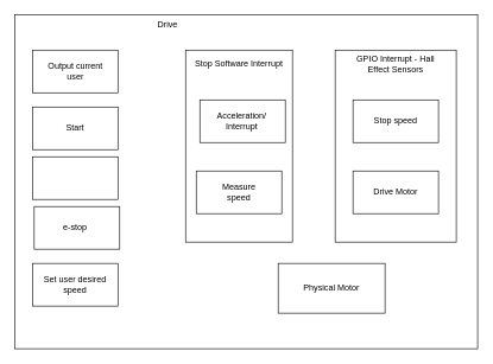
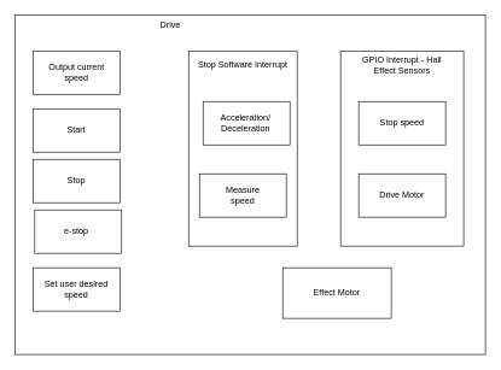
  <mxCell id="0" />
  <mxCell id="1" parent="0" />
  <mxCell id="2" value="" style="rounded=0;whiteSpace=wrap;html=1;" vertex="1" parent="1"><mxGeometry x="20" y="20" width="650" height="470" as="geometry" /></mxCell>
  <mxCell id="3" value="" style="group" vertex="1" connectable="0" parent="1"><mxGeometry x="260" y="70" width="150" height="270" as="geometry" /></mxCell>
  <mxCell id="4" value="" style="rounded=0;whiteSpace=wrap;html=1;" vertex="1" parent="3"><mxGeometry width="150" height="270" as="geometry" /></mxCell>
  <mxCell id="5" value="Stop Software Interrupt" style="text;html=1;strokeColor=none;fillColor=none;align=center;verticalAlign=middle;whiteSpace=wrap;rounded=0;" vertex="1" parent="3"><mxGeometry x="10" y="10" width="130" height="20" as="geometry" /></mxCell>
  <mxCell id="6" value="" style="group" vertex="1" connectable="0" parent="3"><mxGeometry x="20" y="70" width="120" height="60" as="geometry" /></mxCell>
  <mxCell id="7" value="" style="rounded=0;whiteSpace=wrap;html=1;" vertex="1" parent="6"><mxGeometry width="120" height="60" as="geometry" /></mxCell>
- <mxCell id="8" value="&lt;div&gt;Acceleration/&lt;/div&gt;&lt;div&gt;Interrupt&lt;/div&gt;" style="text;html=1;strokeColor=none;fillColor=none;align=center;verticalAlign=middle;whiteSpace=wrap;rounded=0;" vertex="1" parent="6"><mxGeometry x="30" y="20" width="57.5" height="20" as="geometry" /></mxCell>
+ <mxCell id="8" value="&lt;div&gt;Acceleration/&lt;/div&gt;&lt;div&gt;Deceleration&lt;/div&gt;" style="text;html=1;strokeColor=none;fillColor=none;align=center;verticalAlign=middle;whiteSpace=wrap;rounded=0;" vertex="1" parent="6"><mxGeometry x="30" y="20" width="57.5" height="20" as="geometry" /></mxCell>
  <mxCell id="9" value="" style="group" vertex="1" connectable="0" parent="3"><mxGeometry x="15" y="170" width="120" height="60" as="geometry" /></mxCell>
  <mxCell id="10" value="" style="rounded=0;whiteSpace=wrap;html=1;" vertex="1" parent="9"><mxGeometry width="120" height="60" as="geometry" /></mxCell>
  <mxCell id="11" value="Measure speed" style="text;html=1;strokeColor=none;fillColor=none;align=center;verticalAlign=middle;whiteSpace=wrap;rounded=0;" vertex="1" parent="9"><mxGeometry x="40" y="20" width="40" height="20" as="geometry" /></mxCell>
  <mxCell id="12" value="Drive" style="text;html=1;strokeColor=none;fillColor=none;align=center;verticalAlign=middle;whiteSpace=wrap;rounded=0;" vertex="1" parent="1"><mxGeometry x="180" y="20" width="110" height="30" as="geometry" /></mxCell>
  <mxCell id="13" value="" style="group" vertex="1" connectable="0" parent="1"><mxGeometry x="45" y="70" width="120" height="60" as="geometry" /></mxCell>
  <mxCell id="14" value="" style="rounded=0;whiteSpace=wrap;html=1;" vertex="1" parent="13"><mxGeometry width="120" height="60" as="geometry" /></mxCell>
- <mxCell id="15" value="Output current user" style="text;html=1;strokeColor=none;fillColor=none;align=center;verticalAlign=middle;whiteSpace=wrap;rounded=0;" vertex="1" parent="13"><mxGeometry x="7.5" y="20" width="105" height="20" as="geometry" /></mxCell>
+ <mxCell id="15" value="Output current speed" style="text;html=1;strokeColor=none;fillColor=none;align=center;verticalAlign=middle;whiteSpace=wrap;rounded=0;" vertex="1" parent="13"><mxGeometry x="7.5" y="20" width="105" height="20" as="geometry" /></mxCell>
  <mxCell id="16" value="" style="group" vertex="1" connectable="0" parent="1"><mxGeometry x="45" y="150" width="120" height="60" as="geometry" /></mxCell>
  <mxCell id="17" value="" style="rounded=0;whiteSpace=wrap;html=1;" vertex="1" parent="16"><mxGeometry width="120" height="60" as="geometry" /></mxCell>
  <mxCell id="18" value="Start" style="text;html=1;strokeColor=none;fillColor=none;align=center;verticalAlign=middle;whiteSpace=wrap;rounded=0;" vertex="1" parent="16"><mxGeometry x="30" y="20" width="60" height="20" as="geometry" /></mxCell>
  <mxCell id="19" value="" style="group" vertex="1" connectable="0" parent="1"><mxGeometry x="45" y="220" width="120" height="60" as="geometry" /></mxCell>
  <mxCell id="20" value="" style="rounded=0;whiteSpace=wrap;html=1;" vertex="1" parent="19"><mxGeometry width="120" height="60" as="geometry" /></mxCell>
+ <mxCell id="21" value="Stop" style="text;html=1;strokeColor=none;fillColor=none;align=center;verticalAlign=middle;whiteSpace=wrap;rounded=0;" vertex="1" parent="19"><mxGeometry x="40" y="20" width="40" height="20" as="geometry" /></mxCell>
  <mxCell id="22" value="" style="group" vertex="1" connectable="0" parent="1"><mxGeometry x="47.5" y="290" width="120" height="60" as="geometry" /></mxCell>
  <mxCell id="23" value="" style="rounded=0;whiteSpace=wrap;html=1;" vertex="1" parent="22"><mxGeometry width="120" height="60" as="geometry" /></mxCell>
  <mxCell id="24" value="e-stop" style="text;html=1;strokeColor=none;fillColor=none;align=center;verticalAlign=middle;whiteSpace=wrap;rounded=0;" vertex="1" parent="22"><mxGeometry x="37.5" y="20" width="40" height="20" as="geometry" /></mxCell>
  <mxCell id="25" value="" style="group" vertex="1" connectable="0" parent="1"><mxGeometry x="45" y="370" width="120" height="60" as="geometry" /></mxCell>
  <mxCell id="26" value="" style="rounded=0;whiteSpace=wrap;html=1;" vertex="1" parent="25"><mxGeometry width="120" height="60" as="geometry" /></mxCell>
  <mxCell id="27" value="Set user desired speed" style="text;html=1;strokeColor=none;fillColor=none;align=center;verticalAlign=middle;whiteSpace=wrap;rounded=0;" vertex="1" parent="25"><mxGeometry x="5" y="20" width="110" height="20" as="geometry" /></mxCell>
  <mxCell id="28" value="" style="rounded=0;whiteSpace=wrap;html=1;" vertex="1" parent="1"><mxGeometry x="470" y="70" width="170" height="270" as="geometry" /></mxCell>
  <mxCell id="29" value="" style="group" vertex="1" connectable="0" parent="1"><mxGeometry x="390" y="370" width="150" height="70" as="geometry" /></mxCell>
  <mxCell id="30" value="" style="rounded=0;whiteSpace=wrap;html=1;" vertex="1" parent="29"><mxGeometry width="150" height="70" as="geometry" /></mxCell>
- <mxCell id="31" value="Physical Motor" style="text;html=1;strokeColor=none;fillColor=none;align=center;verticalAlign=middle;whiteSpace=wrap;rounded=0;" vertex="1" parent="29"><mxGeometry x="30" y="26.25" width="90" height="17.5" as="geometry" /></mxCell>
+ <mxCell id="31" value="Effect Motor" style="text;html=1;strokeColor=none;fillColor=none;align=center;verticalAlign=middle;whiteSpace=wrap;rounded=0;" vertex="1" parent="29"><mxGeometry x="30" y="26.25" width="90" height="17.5" as="geometry" /></mxCell>
  <mxCell id="32" value="GPIO Interrupt - Hall Effect Sensors" style="text;html=1;strokeColor=none;fillColor=none;align=center;verticalAlign=middle;whiteSpace=wrap;rounded=0;" vertex="1" parent="1"><mxGeometry x="490" y="80" width="130" height="20" as="geometry" /></mxCell>
  <mxCell id="33" value="" style="group" vertex="1" connectable="0" parent="1"><mxGeometry x="495" y="240" width="120" height="60" as="geometry" /></mxCell>
  <mxCell id="34" value="" style="rounded=0;whiteSpace=wrap;html=1;" vertex="1" parent="33"><mxGeometry width="120" height="60" as="geometry" /></mxCell>
  <mxCell id="35" value="Drive Motor" style="text;html=1;strokeColor=none;fillColor=none;align=center;verticalAlign=middle;whiteSpace=wrap;rounded=0;" vertex="1" parent="33"><mxGeometry x="15" y="20" width="90" height="20" as="geometry" /></mxCell>
  <mxCell id="36" value="" style="group" vertex="1" connectable="0" parent="1"><mxGeometry x="495" y="140" width="120" height="60" as="geometry" /></mxCell>
  <mxCell id="37" value="" style="rounded=0;whiteSpace=wrap;html=1;" vertex="1" parent="36"><mxGeometry width="120" height="60" as="geometry" /></mxCell>
  <mxCell id="38" value="Stop speed" style="text;html=1;strokeColor=none;fillColor=none;align=center;verticalAlign=middle;whiteSpace=wrap;rounded=0;" vertex="1" parent="36"><mxGeometry x="15" y="20" width="90" height="20" as="geometry" /></mxCell>
